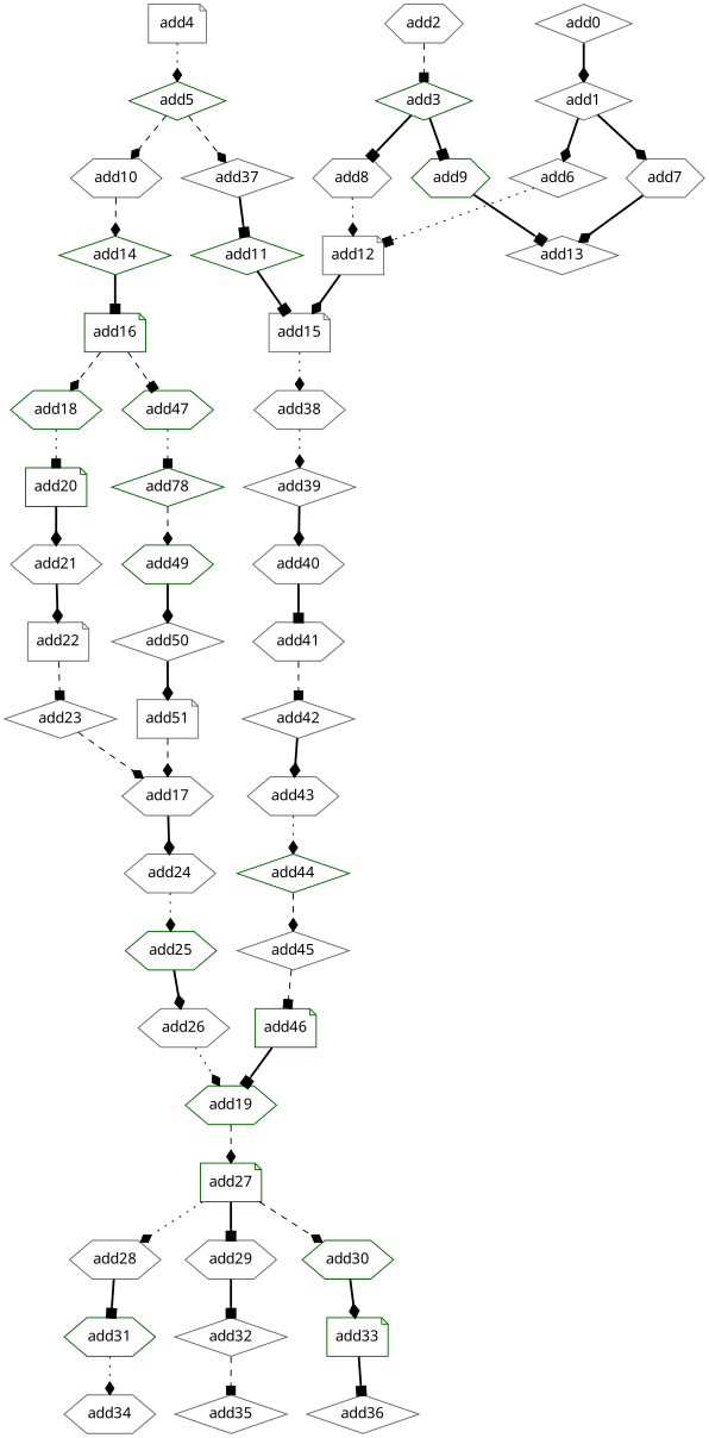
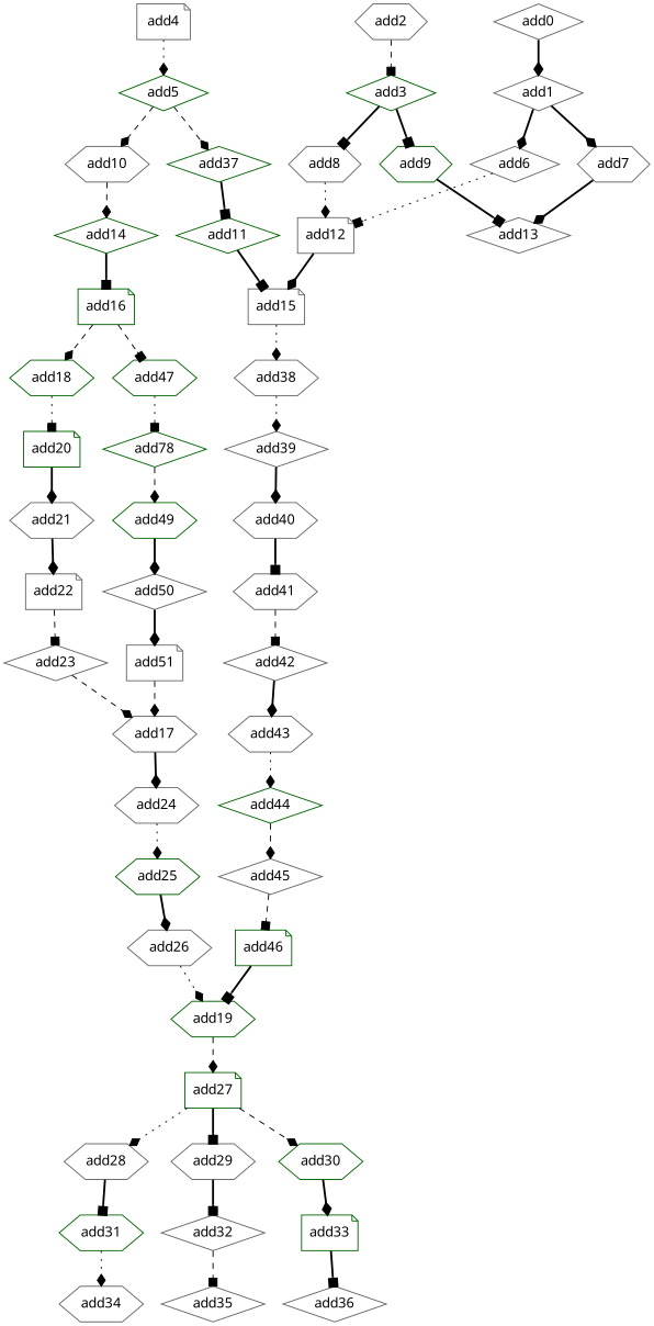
  digraph {
    fontname="Noto Sans"
    node [color=gray40 fontname="Noto Sans" opcode=add shape=hexagon]
    edge [arrowhead=diamond fontname="Noto Sans" style=bold]
    add0 [shape=diamond]
    add1 [shape=diamond]
    add6 [shape=diamond]
    add7
    add12 [shape=note]
    add13 [shape=diamond]
    add15 [shape=note]
    add3 [color=darkgreen shape=diamond]
    add2
    add8
    add9 [color=darkgreen]
    add4 [shape=note]
    add5 [color=darkgreen shape=diamond]
    add10
-   add37 [shape=diamond]
+   add37 [color=darkgreen shape=diamond]
    add14 [color=darkgreen shape=diamond]
    add11 [color=darkgreen shape=diamond]
    add16 [color=darkgreen shape=note]
    add38
    add18 [color=darkgreen]
    add47 [color=darkgreen]
    add39 [shape=diamond]
    add20 [color=darkgreen shape=note]
    n24 [color=darkgreen label=add78 shape=diamond]
    add19 [color=darkgreen]
    add27 [color=darkgreen shape=note]
    add28
    add29
    add30 [color=darkgreen]
    add17
    add24
    add25 [color=darkgreen]
    add21
    add26
    add22 [shape=note]
    add31 [color=darkgreen]
    add32 [shape=diamond]
    add33 [color=darkgreen shape=note]
    add23 [shape=diamond]
    add34
    add35 [shape=diamond]
    add36 [shape=diamond]
    add40
    add41
    add42 [shape=diamond]
    add43
    add44 [color=darkgreen shape=diamond]
    add45 [shape=diamond]
    add46 [color=darkgreen shape=note]
    add49 [color=darkgreen]
    add50 [shape=diamond]
    add51 [shape=note]
    add0 -> add1
    add1 -> add6
    add1 -> add7
    add6 -> add12 [arrowhead=box style=dotted]
    add7 -> add13
    add12 -> add15
    add15 -> add38 [style=dotted]
    add3 -> add8 [arrowhead=box]
    add3 -> add9 [arrowhead=box]
    add2 -> add3 [arrowhead=box style=dashed]
    add8 -> add12 [style=dotted]
    add9 -> add13 [arrowhead=box]
    add4 -> add5 [style=dotted]
    add5 -> add10 [style=dashed]
    add5 -> add37 [style=dashed]
    add10 -> add14 [style=dashed]
    add37 -> add11 [arrowhead=box]
    add14 -> add16 [arrowhead=box]
    add11 -> add15 [arrowhead=box]
    add16 -> add18 [style=dashed]
    add16 -> add47 [arrowhead=box style=dashed]
    add38 -> add39 [style=dotted]
    add18 -> add20 [arrowhead=box style=dotted]
    add47 -> n24 [arrowhead=box style=dotted]
    add39 -> add40
    add20 -> add21
    n24 -> add49 [style=dashed]
    add19 -> add27 [style=dashed]
    add27 -> add28 [style=dotted]
    add27 -> add29 [arrowhead=box]
    add27 -> add30 [style=dashed]
    add28 -> add31 [arrowhead=box]
    add29 -> add32 [arrowhead=box]
    add30 -> add33
    add17 -> add24
    add24 -> add25 [style=dotted]
    add25 -> add26
    add21 -> add22
    add26 -> add19 [style=dotted]
    add22 -> add23 [arrowhead=box style=dashed]
    add31 -> add34 [style=dotted]
    add32 -> add35 [arrowhead=box style=dashed]
    add33 -> add36 [arrowhead=box]
    add23 -> add17 [style=dashed]
    add40 -> add41 [arrowhead=box]
    add41 -> add42 [arrowhead=box style=dashed]
    add42 -> add43
    add43 -> add44 [style=dotted]
    add44 -> add45 [style=dashed]
    add45 -> add46 [arrowhead=box style=dashed]
    add46 -> add19 [arrowhead=box]
    add49 -> add50
    add50 -> add51
    add51 -> add17 [style=dashed]
  }
